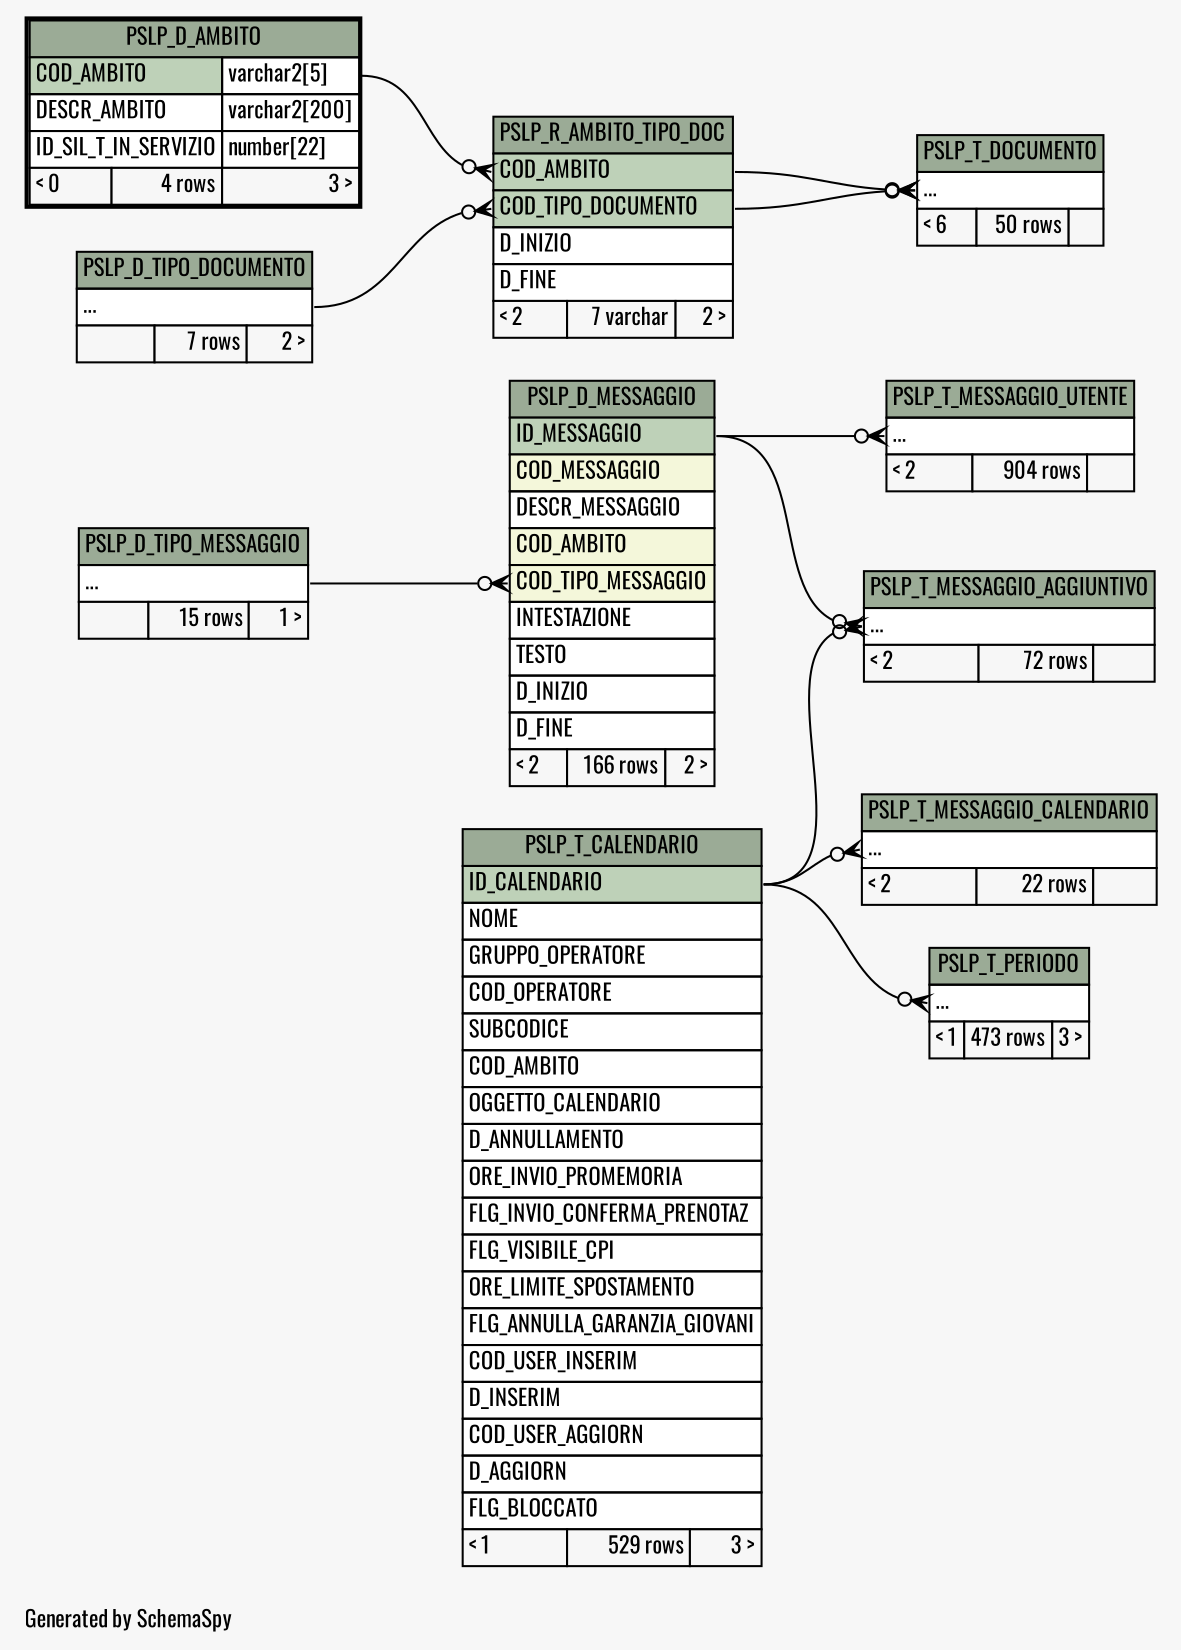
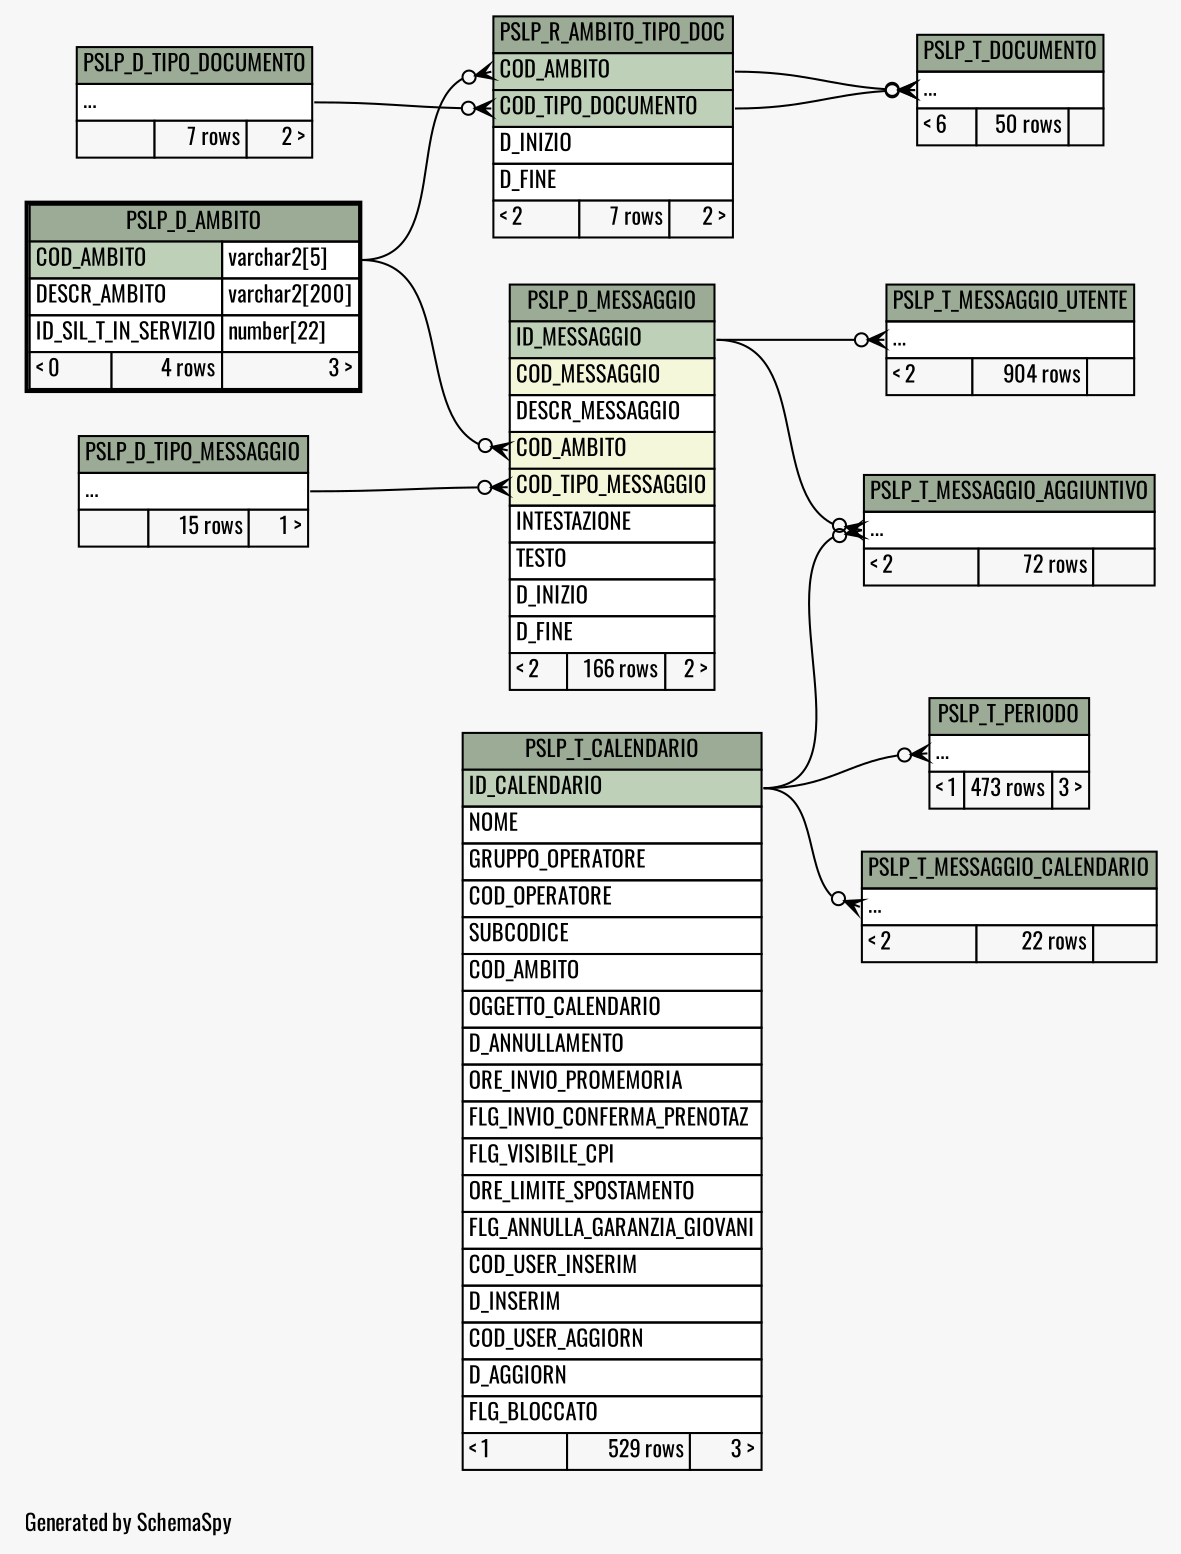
  digraph {
    bgcolor="#f7f7f7"
    fontname=Oswald
    fontsize=11
    label="\nGenerated by SchemaSpy"
    labeljust=l
    nodesep=0.18
    rankdir=RL
    ranksep=0.46
    node [fontname=Oswald fontsize=11 shape=plaintext]
    edge [arrowhead=none arrowsize=0.8 arrowtail=crowodot dir=back fontname=Oswald headport="ID_CALENDARIO:e" tailport="elipses:w"]
    n1 [label=<     <TABLE BORDER="0" CELLBORDER="1" CELLSPACING="0" BGCOLOR="#ffffff">       <TR><TD COLSPAN="3" BGCOLOR="#9bab96" ALIGN="CENTER">PSLP_D_MESSAGGIO</TD></TR>       <TR><TD PORT="ID_MESSAGGIO" COLSPAN="3" BGCOLOR="#bed1b8" ALIGN="LEFT">ID_MESSAGGIO</TD></TR>       <TR><TD PORT="COD_MESSAGGIO" COLSPAN="3" BGCOLOR="#f4f7da" ALIGN="LEFT">COD_MESSAGGIO</TD></TR>       <TR><TD PORT="DESCR_MESSAGGIO" COLSPAN="3" ALIGN="LEFT">DESCR_MESSAGGIO</TD></TR>       <TR><TD PORT="COD_AMBITO" COLSPAN="3" BGCOLOR="#f4f7da" ALIGN="LEFT">COD_AMBITO</TD></TR>       <TR><TD PORT="COD_TIPO_MESSAGGIO" COLSPAN="3" BGCOLOR="#f4f7da" ALIGN="LEFT">COD_TIPO_MESSAGGIO</TD></TR>       <TR><TD PORT="INTESTAZIONE" COLSPAN="3" ALIGN="LEFT">INTESTAZIONE</TD></TR>       <TR><TD PORT="TESTO" COLSPAN="3" ALIGN="LEFT">TESTO</TD></TR>       <TR><TD PORT="D_INIZIO" COLSPAN="3" ALIGN="LEFT">D_INIZIO</TD></TR>       <TR><TD PORT="D_FINE" COLSPAN="3" ALIGN="LEFT">D_FINE</TD></TR>       <TR><TD ALIGN="LEFT" BGCOLOR="#f7f7f7">&lt; 2</TD><TD ALIGN="RIGHT" BGCOLOR="#f7f7f7">166 rows</TD><TD ALIGN="RIGHT" BGCOLOR="#f7f7f7">2 &gt;</TD></TR>     </TABLE>>]
    n2 [label=<     <TABLE BORDER="2" CELLBORDER="1" CELLSPACING="0" BGCOLOR="#ffffff">       <TR><TD COLSPAN="3" BGCOLOR="#9bab96" ALIGN="CENTER">PSLP_D_AMBITO</TD></TR>       <TR><TD PORT="COD_AMBITO" COLSPAN="2" BGCOLOR="#bed1b8" ALIGN="LEFT">COD_AMBITO</TD><TD PORT="COD_AMBITO.type" ALIGN="LEFT">varchar2[5]</TD></TR>       <TR><TD PORT="DESCR_AMBITO" COLSPAN="2" ALIGN="LEFT">DESCR_AMBITO</TD><TD PORT="DESCR_AMBITO.type" ALIGN="LEFT">varchar2[200]</TD></TR>       <TR><TD PORT="ID_SIL_T_IN_SERVIZIO" COLSPAN="2" ALIGN="LEFT">ID_SIL_T_IN_SERVIZIO</TD><TD PORT="ID_SIL_T_IN_SERVIZIO.type" ALIGN="LEFT">number[22]</TD></TR>       <TR><TD ALIGN="LEFT" BGCOLOR="#f7f7f7">&lt; 0</TD><TD ALIGN="RIGHT" BGCOLOR="#f7f7f7">4 rows</TD><TD ALIGN="RIGHT" BGCOLOR="#f7f7f7">3 &gt;</TD></TR>     </TABLE>>]
    n3 [label=<     <TABLE BORDER="0" CELLBORDER="1" CELLSPACING="0" BGCOLOR="#ffffff">       <TR><TD COLSPAN="3" BGCOLOR="#9bab96" ALIGN="CENTER">PSLP_D_TIPO_MESSAGGIO</TD></TR>       <TR><TD PORT="elipses" COLSPAN="3" ALIGN="LEFT">...</TD></TR>       <TR><TD ALIGN="LEFT" BGCOLOR="#f7f7f7">  </TD><TD ALIGN="RIGHT" BGCOLOR="#f7f7f7">15 rows</TD><TD ALIGN="RIGHT" BGCOLOR="#f7f7f7">1 &gt;</TD></TR>     </TABLE>>]
-   n4 [label=<     <TABLE BORDER="0" CELLBORDER="1" CELLSPACING="0" BGCOLOR="#ffffff">       <TR><TD COLSPAN="3" BGCOLOR="#9bab96" ALIGN="CENTER">PSLP_R_AMBITO_TIPO_DOC</TD></TR>       <TR><TD PORT="COD_AMBITO" COLSPAN="3" BGCOLOR="#bed1b8" ALIGN="LEFT">COD_AMBITO</TD></TR>       <TR><TD PORT="COD_TIPO_DOCUMENTO" COLSPAN="3" BGCOLOR="#bed1b8" ALIGN="LEFT">COD_TIPO_DOCUMENTO</TD></TR>       <TR><TD PORT="D_INIZIO" COLSPAN="3" ALIGN="LEFT">D_INIZIO</TD></TR>       <TR><TD PORT="D_FINE" COLSPAN="3" ALIGN="LEFT">D_FINE</TD></TR>       <TR><TD ALIGN="LEFT" BGCOLOR="#f7f7f7">&lt; 2</TD><TD ALIGN="RIGHT" BGCOLOR="#f7f7f7">7 varchar</TD><TD ALIGN="RIGHT" BGCOLOR="#f7f7f7">2 &gt;</TD></TR>     </TABLE>>]
+   n4 [label=<     <TABLE BORDER="0" CELLBORDER="1" CELLSPACING="0" BGCOLOR="#ffffff">       <TR><TD COLSPAN="3" BGCOLOR="#9bab96" ALIGN="CENTER">PSLP_R_AMBITO_TIPO_DOC</TD></TR>       <TR><TD PORT="COD_AMBITO" COLSPAN="3" BGCOLOR="#bed1b8" ALIGN="LEFT">COD_AMBITO</TD></TR>       <TR><TD PORT="COD_TIPO_DOCUMENTO" COLSPAN="3" BGCOLOR="#bed1b8" ALIGN="LEFT">COD_TIPO_DOCUMENTO</TD></TR>       <TR><TD PORT="D_INIZIO" COLSPAN="3" ALIGN="LEFT">D_INIZIO</TD></TR>       <TR><TD PORT="D_FINE" COLSPAN="3" ALIGN="LEFT">D_FINE</TD></TR>       <TR><TD ALIGN="LEFT" BGCOLOR="#f7f7f7">&lt; 2</TD><TD ALIGN="RIGHT" BGCOLOR="#f7f7f7">7 rows</TD><TD ALIGN="RIGHT" BGCOLOR="#f7f7f7">2 &gt;</TD></TR>     </TABLE>>]
    n5 [label=<     <TABLE BORDER="0" CELLBORDER="1" CELLSPACING="0" BGCOLOR="#ffffff">       <TR><TD COLSPAN="3" BGCOLOR="#9bab96" ALIGN="CENTER">PSLP_D_TIPO_DOCUMENTO</TD></TR>       <TR><TD PORT="elipses" COLSPAN="3" ALIGN="LEFT">...</TD></TR>       <TR><TD ALIGN="LEFT" BGCOLOR="#f7f7f7">  </TD><TD ALIGN="RIGHT" BGCOLOR="#f7f7f7">7 rows</TD><TD ALIGN="RIGHT" BGCOLOR="#f7f7f7">2 &gt;</TD></TR>     </TABLE>>]
    n6 [label=<     <TABLE BORDER="0" CELLBORDER="1" CELLSPACING="0" BGCOLOR="#ffffff">       <TR><TD COLSPAN="3" BGCOLOR="#9bab96" ALIGN="CENTER">PSLP_T_CALENDARIO</TD></TR>       <TR><TD PORT="ID_CALENDARIO" COLSPAN="3" BGCOLOR="#bed1b8" ALIGN="LEFT">ID_CALENDARIO</TD></TR>       <TR><TD PORT="NOME" COLSPAN="3" ALIGN="LEFT">NOME</TD></TR>       <TR><TD PORT="GRUPPO_OPERATORE" COLSPAN="3" ALIGN="LEFT">GRUPPO_OPERATORE</TD></TR>       <TR><TD PORT="COD_OPERATORE" COLSPAN="3" ALIGN="LEFT">COD_OPERATORE</TD></TR>       <TR><TD PORT="SUBCODICE" COLSPAN="3" ALIGN="LEFT">SUBCODICE</TD></TR>       <TR><TD PORT="COD_AMBITO" COLSPAN="3" ALIGN="LEFT">COD_AMBITO</TD></TR>       <TR><TD PORT="OGGETTO_CALENDARIO" COLSPAN="3" ALIGN="LEFT">OGGETTO_CALENDARIO</TD></TR>       <TR><TD PORT="D_ANNULLAMENTO" COLSPAN="3" ALIGN="LEFT">D_ANNULLAMENTO</TD></TR>       <TR><TD PORT="ORE_INVIO_PROMEMORIA" COLSPAN="3" ALIGN="LEFT">ORE_INVIO_PROMEMORIA</TD></TR>       <TR><TD PORT="FLG_INVIO_CONFERMA_PRENOTAZ" COLSPAN="3" ALIGN="LEFT">FLG_INVIO_CONFERMA_PRENOTAZ</TD></TR>       <TR><TD PORT="FLG_VISIBILE_CPI" COLSPAN="3" ALIGN="LEFT">FLG_VISIBILE_CPI</TD></TR>       <TR><TD PORT="ORE_LIMITE_SPOSTAMENTO" COLSPAN="3" ALIGN="LEFT">ORE_LIMITE_SPOSTAMENTO</TD></TR>       <TR><TD PORT="FLG_ANNULLA_GARANZIA_GIOVANI" COLSPAN="3" ALIGN="LEFT">FLG_ANNULLA_GARANZIA_GIOVANI</TD></TR>       <TR><TD PORT="COD_USER_INSERIM" COLSPAN="3" ALIGN="LEFT">COD_USER_INSERIM</TD></TR>       <TR><TD PORT="D_INSERIM" COLSPAN="3" ALIGN="LEFT">D_INSERIM</TD></TR>       <TR><TD PORT="COD_USER_AGGIORN" COLSPAN="3" ALIGN="LEFT">COD_USER_AGGIORN</TD></TR>       <TR><TD PORT="D_AGGIORN" COLSPAN="3" ALIGN="LEFT">D_AGGIORN</TD></TR>       <TR><TD PORT="FLG_BLOCCATO" COLSPAN="3" ALIGN="LEFT">FLG_BLOCCATO</TD></TR>       <TR><TD ALIGN="LEFT" BGCOLOR="#f7f7f7">&lt; 1</TD><TD ALIGN="RIGHT" BGCOLOR="#f7f7f7">529 rows</TD><TD ALIGN="RIGHT" BGCOLOR="#f7f7f7">3 &gt;</TD></TR>     </TABLE>>]
    n7 [label=<     <TABLE BORDER="0" CELLBORDER="1" CELLSPACING="0" BGCOLOR="#ffffff">       <TR><TD COLSPAN="3" BGCOLOR="#9bab96" ALIGN="CENTER">PSLP_T_DOCUMENTO</TD></TR>       <TR><TD PORT="elipses" COLSPAN="3" ALIGN="LEFT">...</TD></TR>       <TR><TD ALIGN="LEFT" BGCOLOR="#f7f7f7">&lt; 6</TD><TD ALIGN="RIGHT" BGCOLOR="#f7f7f7">50 rows</TD><TD ALIGN="RIGHT" BGCOLOR="#f7f7f7">  </TD></TR>     </TABLE>>]
    n8 [label=<     <TABLE BORDER="0" CELLBORDER="1" CELLSPACING="0" BGCOLOR="#ffffff">       <TR><TD COLSPAN="3" BGCOLOR="#9bab96" ALIGN="CENTER">PSLP_T_MESSAGGIO_AGGIUNTIVO</TD></TR>       <TR><TD PORT="elipses" COLSPAN="3" ALIGN="LEFT">...</TD></TR>       <TR><TD ALIGN="LEFT" BGCOLOR="#f7f7f7">&lt; 2</TD><TD ALIGN="RIGHT" BGCOLOR="#f7f7f7">72 rows</TD><TD ALIGN="RIGHT" BGCOLOR="#f7f7f7">  </TD></TR>     </TABLE>>]
    n9 [label=<     <TABLE BORDER="0" CELLBORDER="1" CELLSPACING="0" BGCOLOR="#ffffff">       <TR><TD COLSPAN="3" BGCOLOR="#9bab96" ALIGN="CENTER">PSLP_T_MESSAGGIO_CALENDARIO</TD></TR>       <TR><TD PORT="elipses" COLSPAN="3" ALIGN="LEFT">...</TD></TR>       <TR><TD ALIGN="LEFT" BGCOLOR="#f7f7f7">&lt; 2</TD><TD ALIGN="RIGHT" BGCOLOR="#f7f7f7">22 rows</TD><TD ALIGN="RIGHT" BGCOLOR="#f7f7f7">  </TD></TR>     </TABLE>>]
    n10 [label=<     <TABLE BORDER="0" CELLBORDER="1" CELLSPACING="0" BGCOLOR="#ffffff">       <TR><TD COLSPAN="3" BGCOLOR="#9bab96" ALIGN="CENTER">PSLP_T_MESSAGGIO_UTENTE</TD></TR>       <TR><TD PORT="elipses" COLSPAN="3" ALIGN="LEFT">...</TD></TR>       <TR><TD ALIGN="LEFT" BGCOLOR="#f7f7f7">&lt; 2</TD><TD ALIGN="RIGHT" BGCOLOR="#f7f7f7">904 rows</TD><TD ALIGN="RIGHT" BGCOLOR="#f7f7f7">  </TD></TR>     </TABLE>>]
    n11 [label=<     <TABLE BORDER="0" CELLBORDER="1" CELLSPACING="0" BGCOLOR="#ffffff">       <TR><TD COLSPAN="3" BGCOLOR="#9bab96" ALIGN="CENTER">PSLP_T_PERIODO</TD></TR>       <TR><TD PORT="elipses" COLSPAN="3" ALIGN="LEFT">...</TD></TR>       <TR><TD ALIGN="LEFT" BGCOLOR="#f7f7f7">&lt; 1</TD><TD ALIGN="RIGHT" BGCOLOR="#f7f7f7">473 rows</TD><TD ALIGN="RIGHT" BGCOLOR="#f7f7f7">3 &gt;</TD></TR>     </TABLE>>]
+   n1 -> n2 [headport="COD_AMBITO.type:e" tailport="COD_AMBITO:w"]
    n1 -> n3 [headport="elipses:e" tailport="COD_TIPO_MESSAGGIO:w"]
    n4 -> n2 [headport="COD_AMBITO.type:e" tailport="COD_AMBITO:w"]
    n4 -> n5 [headport="elipses:e" tailport="COD_TIPO_DOCUMENTO:w"]
    n7 -> n4 [headport="COD_AMBITO:e"]
    n7 -> n4 [headport="COD_TIPO_DOCUMENTO:e"]
    n8 -> n1 [headport="ID_MESSAGGIO:e"]
    n8 -> n6
    n9 -> n6
    n10 -> n1 [headport="ID_MESSAGGIO:e"]
    n11 -> n6
  }
